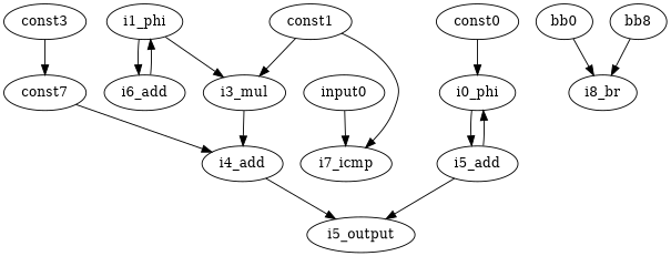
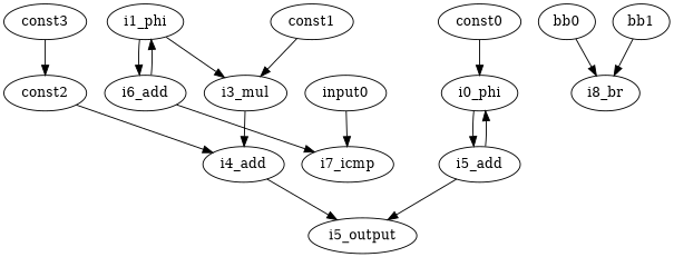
  digraph {
    node [opcode=const]
    edge [operand=any2input]
    const0 [constVal=0]
    i0_phi [opcode=phi]
    i5_add [opcode=add]
    i1_phi [opcode=phi]
    i3_mul [opcode=mul]
    i6_add [opcode=add]
    i5_output [opcode=output]
    i4_add [opcode=add]
    i7_icmp [opcode=icmp]
    const1 [constVal=3]
-   const2 [constVal=5 label=const7]
+   const2 [constVal=5]
    const3 [constVal=1]
    input0 [opcode=input]
    i8_br [opcode=br]
    bb0 [opcode=input]
-   bb1 [opcode=input label=bb8]
+   bb1 [opcode=input]
    const0 -> i0_phi [operand=RHS]
    i0_phi -> i5_add
    i5_add -> i0_phi [operand=LHS]
    i5_add -> i5_output [operand=""]
    i1_phi -> i3_mul
    i1_phi -> i6_add
    i3_mul -> i4_add
    i6_add -> i1_phi [operand=LHS]
-   const1 -> i7_icmp [operand=LHS]
+   i6_add -> i7_icmp [operand=LHS]
    i4_add -> i5_output
    const1 -> i3_mul
    const2 -> i4_add
    const3 -> const2
    input0 -> i7_icmp [operand=RHS]
    bb0 -> i8_br [operand=branch_true]
    bb1 -> i8_br [operand=branch_false]
  }
